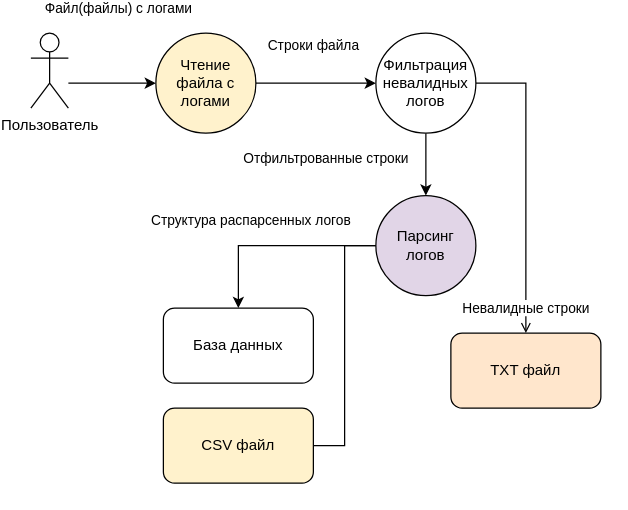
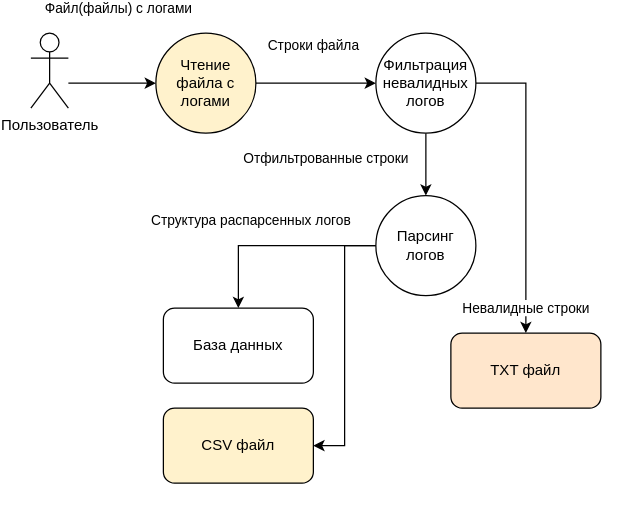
  <mxCell id="0" />
  <mxCell id="1" parent="0" />
  <mxCell id="2" value="Файл(файлы) с логами" style="edgeStyle=orthogonalEdgeStyle;rounded=0;orthogonalLoop=1;jettySize=auto;html=1;exitX=1;exitY=0.5;exitDx=0;exitDy=0;entryX=0;entryY=0.5;entryDx=0;entryDy=0;" parent="1" target="4" edge="1"><mxGeometry x="0.143" y="60" relative="1" as="geometry"><Array as="points"><mxPoint x="100" y="60" /><mxPoint x="100" y="60" /></Array><mxPoint as="offset" /><mxPoint x="50" y="60" as="sourcePoint" /></mxGeometry></mxCell>
  <mxCell id="3" value="Строки файла" style="edgeStyle=orthogonalEdgeStyle;rounded=0;orthogonalLoop=1;jettySize=auto;html=1;exitX=1;exitY=0.5;exitDx=0;exitDy=0;entryX=0;entryY=0.5;entryDx=0;entryDy=0;" parent="1" source="4" target="7" edge="1"><mxGeometry x="-0.042" y="30" relative="1" as="geometry"><mxPoint as="offset" /></mxGeometry></mxCell>
  <mxCell id="4" value="Чтение файла с логами" style="ellipse;whiteSpace=wrap;html=1;aspect=fixed;fillColor=#fff2cc;" parent="1" vertex="1"><mxGeometry x="120" y="20" width="80" height="80" as="geometry" /></mxCell>
  <mxCell id="5" value="Отфильтрованные строки" style="edgeStyle=orthogonalEdgeStyle;rounded=0;orthogonalLoop=1;jettySize=auto;html=1;exitX=0.5;exitY=1;exitDx=0;exitDy=0;entryX=0.5;entryY=0;entryDx=0;entryDy=0;" parent="1" source="7" target="11" edge="1"><mxGeometry x="-0.2" y="-80" relative="1" as="geometry"><mxPoint as="offset" /></mxGeometry></mxCell>
- <mxCell id="6" value="Невалидные строки" style="edgeStyle=orthogonalEdgeStyle;rounded=0;orthogonalLoop=1;jettySize=auto;html=1;exitX=1;exitY=0.5;exitDx=0;exitDy=0;entryX=0.5;entryY=0;entryDx=0;entryDy=0;endArrow=open;" parent="1" source="7" target="13" edge="1"><mxGeometry x="0.833" relative="1" as="geometry"><mxPoint as="offset" /></mxGeometry></mxCell>
+ <mxCell id="6" value="Невалидные строки" style="edgeStyle=orthogonalEdgeStyle;rounded=0;orthogonalLoop=1;jettySize=auto;html=1;exitX=1;exitY=0.5;exitDx=0;exitDy=0;entryX=0.5;entryY=0;entryDx=0;entryDy=0;" parent="1" source="7" target="13" edge="1"><mxGeometry x="0.833" relative="1" as="geometry"><mxPoint as="offset" /></mxGeometry></mxCell>
  <mxCell id="7" value="Фильтрация&lt;br&gt;невалидных&lt;br&gt;логов" style="ellipse;whiteSpace=wrap;html=1;aspect=fixed;" parent="1" vertex="1"><mxGeometry x="296" y="20" width="80" height="80" as="geometry" /></mxCell>
  <mxCell id="8" value="База данных" style="rounded=1;whiteSpace=wrap;html=1;" parent="1" vertex="1"><mxGeometry x="126" y="240" width="120" height="60" as="geometry" /></mxCell>
  <mxCell id="9" value="Структура распарсенных логов" style="edgeStyle=orthogonalEdgeStyle;rounded=0;orthogonalLoop=1;jettySize=auto;html=1;exitX=0;exitY=0.5;exitDx=0;exitDy=0;" parent="1" source="11" target="8" edge="1"><mxGeometry x="0.25" y="-20" relative="1" as="geometry"><mxPoint as="offset" /></mxGeometry></mxCell>
- <mxCell id="10" style="edgeStyle=orthogonalEdgeStyle;rounded=0;orthogonalLoop=1;jettySize=auto;html=1;exitX=0;exitY=0.5;exitDx=0;exitDy=0;entryX=1;entryY=0.5;entryDx=0;entryDy=0;endArrow=none;" parent="1" source="11" target="12" edge="1"><mxGeometry relative="1" as="geometry" /></mxCell>
- <mxCell id="11" value="Парсинг логов" style="ellipse;whiteSpace=wrap;html=1;aspect=fixed;fillColor=#e1d5e7;" parent="1" vertex="1"><mxGeometry x="296" y="150" width="80" height="80" as="geometry" /></mxCell>
+ <mxCell id="10" style="edgeStyle=orthogonalEdgeStyle;rounded=0;orthogonalLoop=1;jettySize=auto;html=1;exitX=0;exitY=0.5;exitDx=0;exitDy=0;entryX=1;entryY=0.5;entryDx=0;entryDy=0;" parent="1" source="11" target="12" edge="1"><mxGeometry relative="1" as="geometry" /></mxCell>
+ <mxCell id="11" value="Парсинг логов" style="ellipse;whiteSpace=wrap;html=1;aspect=fixed;" parent="1" vertex="1"><mxGeometry x="296" y="150" width="80" height="80" as="geometry" /></mxCell>
  <mxCell id="12" value="CSV файл" style="rounded=1;whiteSpace=wrap;html=1;fillColor=#fff2cc;" parent="1" vertex="1"><mxGeometry x="126" y="320" width="120" height="60" as="geometry" /></mxCell>
  <mxCell id="13" value="TXT файл" style="rounded=1;whiteSpace=wrap;html=1;fillColor=#ffe6cc;" parent="1" vertex="1"><mxGeometry x="356" y="260" width="120" height="60" as="geometry" /></mxCell>
  <mxCell id="14" value="Пользователь" style="shape=umlActor;verticalLabelPosition=bottom;verticalAlign=top;html=1;outlineConnect=0;" vertex="1" parent="1"><mxGeometry x="20" y="20" width="30" height="60" as="geometry" /></mxCell>
